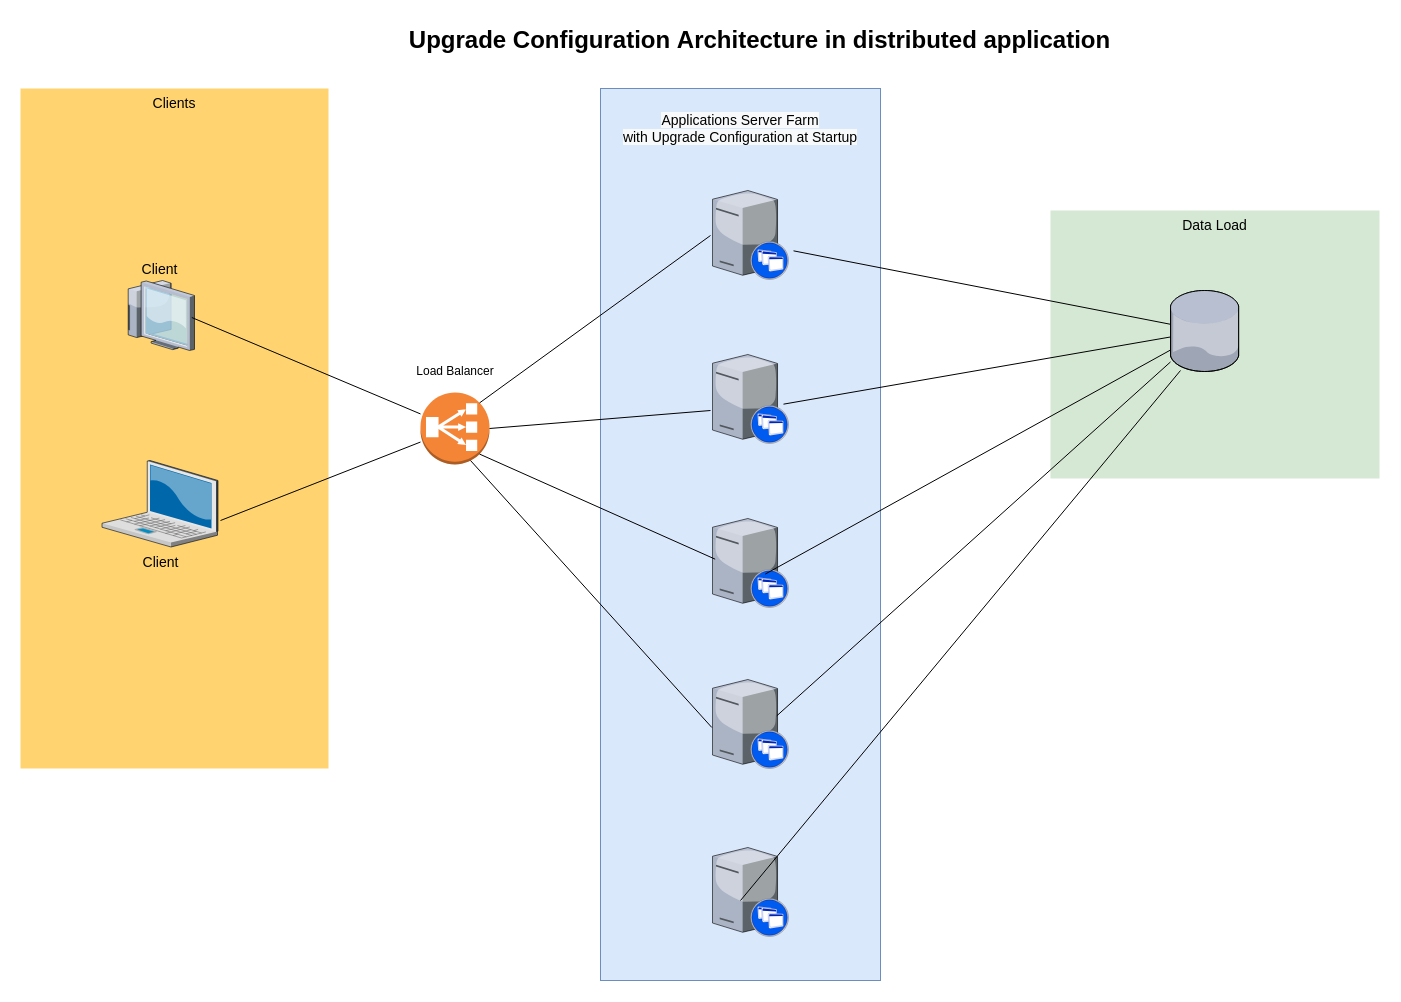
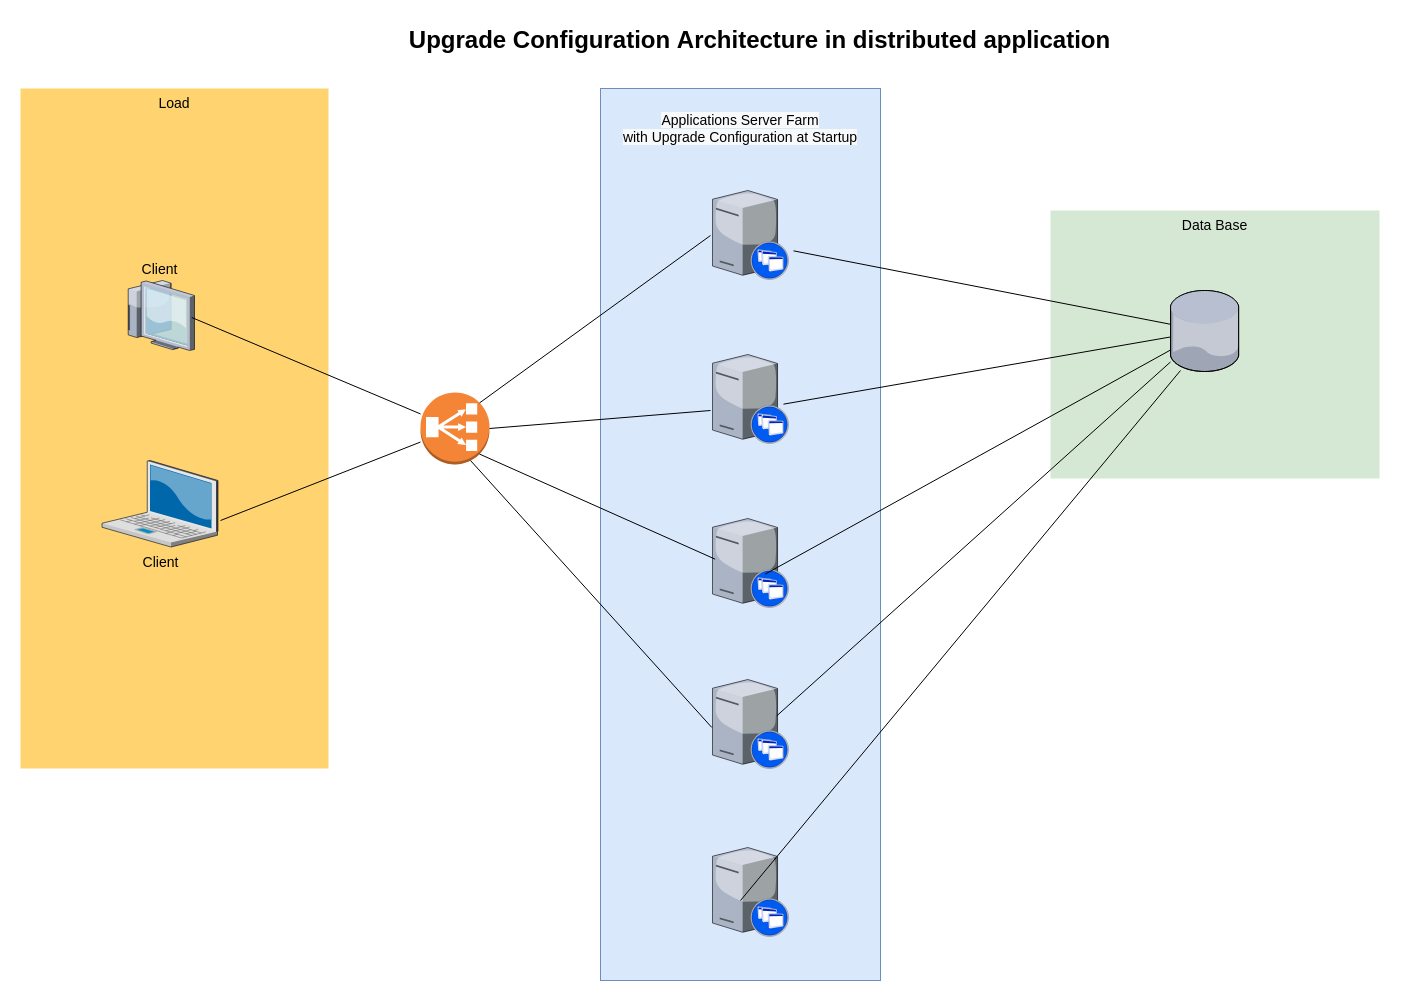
  <mxCell id="0" style=";html=1;" />
  <mxCell id="1" style=";html=1;" parent="0" />
- <mxCell id="2" value="Data Load" style="whiteSpace=wrap;html=1;fillColor=#d5e8d4;fontSize=14;strokeColor=none;verticalAlign=top;" parent="1" vertex="1"><mxGeometry x="1050" y="210" width="329" height="268" as="geometry" /></mxCell>
+ <mxCell id="2" value="Data Base" style="whiteSpace=wrap;html=1;fillColor=#d5e8d4;fontSize=14;strokeColor=none;verticalAlign=top;" parent="1" vertex="1"><mxGeometry x="1050" y="210" width="329" height="268" as="geometry" /></mxCell>
  <mxCell id="3" value="&#10;&lt;span style=&quot;color: rgb(0, 0, 0); font-family: Helvetica; font-size: 14px; font-style: normal; font-variant-ligatures: normal; font-variant-caps: normal; font-weight: 400; letter-spacing: normal; orphans: 2; text-align: center; text-indent: 0px; text-transform: none; widows: 2; word-spacing: 0px; -webkit-text-stroke-width: 0px; background-color: rgb(248, 249, 250); text-decoration-thickness: initial; text-decoration-style: initial; text-decoration-color: initial; float: none; display: inline !important;&quot;&gt;Applications Server Farm&lt;/span&gt;&lt;div style=&quot;color: rgb(0, 0, 0); font-family: Helvetica; font-size: 14px; font-style: normal; font-variant-ligatures: normal; font-variant-caps: normal; font-weight: 400; letter-spacing: normal; orphans: 2; text-align: center; text-indent: 0px; text-transform: none; widows: 2; word-spacing: 0px; -webkit-text-stroke-width: 0px; background-color: rgb(248, 249, 250); text-decoration-thickness: initial; text-decoration-style: initial; text-decoration-color: initial;&quot;&gt;with Upgrade Configuration at Startup&lt;/div&gt;&#10;&#10;" style="whiteSpace=wrap;html=1;fillColor=#dae8fc;fontSize=14;strokeColor=#6c8ebf;verticalAlign=top;" parent="1" vertex="1"><mxGeometry x="600" y="88" width="280" height="892" as="geometry" /></mxCell>
- <mxCell id="4" value="Clients" style="whiteSpace=wrap;html=1;fillColor=#FFD470;gradientColor=none;fontSize=14;strokeColor=none;verticalAlign=top;" parent="1" vertex="1"><mxGeometry x="20" y="88" width="308" height="680" as="geometry" /></mxCell>
+ <mxCell id="4" value="Load" style="whiteSpace=wrap;html=1;fillColor=#FFD470;gradientColor=none;fontSize=14;strokeColor=none;verticalAlign=top;" parent="1" vertex="1"><mxGeometry x="20" y="88" width="308" height="680" as="geometry" /></mxCell>
  <mxCell id="5" value="Client" style="verticalLabelPosition=bottom;aspect=fixed;html=1;verticalAlign=top;strokeColor=none;shape=mxgraph.citrix.laptop_2;fillColor=#66B2FF;gradientColor=#0066CC;fontSize=14;" parent="1" vertex="1"><mxGeometry x="101.5" y="460" width="116" height="86.5" as="geometry" /></mxCell>
  <mxCell id="6" value="" style="verticalLabelPosition=bottom;aspect=fixed;html=1;verticalAlign=top;strokeColor=none;shape=mxgraph.citrix.xenapp_server;fillColor=#66B2FF;gradientColor=#0066CC;fontSize=14;" parent="1" vertex="1"><mxGeometry x="712" y="847" width="76" height="89" as="geometry" /></mxCell>
  <mxCell id="7" value="" style="verticalLabelPosition=bottom;aspect=fixed;html=1;verticalAlign=top;strokeColor=none;shape=mxgraph.citrix.xenapp_server;fillColor=#66B2FF;gradientColor=#0066CC;fontSize=14;" parent="1" vertex="1"><mxGeometry x="712" y="679" width="76" height="89" as="geometry" /></mxCell>
  <mxCell id="8" value="" style="verticalLabelPosition=bottom;aspect=fixed;html=1;verticalAlign=top;strokeColor=none;shape=mxgraph.citrix.xenapp_server;fillColor=#66B2FF;gradientColor=#0066CC;fontSize=14;" parent="1" vertex="1"><mxGeometry x="712" y="518" width="76" height="89" as="geometry" /></mxCell>
  <mxCell id="9" value="" style="verticalLabelPosition=bottom;aspect=fixed;html=1;verticalAlign=top;strokeColor=none;shape=mxgraph.citrix.xenapp_server;fillColor=#66B2FF;gradientColor=#0066CC;fontSize=14;" parent="1" vertex="1"><mxGeometry x="712" y="354" width="76" height="89" as="geometry" /></mxCell>
  <mxCell id="10" value="" style="verticalLabelPosition=bottom;aspect=fixed;html=1;verticalAlign=top;strokeColor=none;shape=mxgraph.citrix.xenapp_server;fillColor=#66B2FF;gradientColor=#0066CC;fontSize=14;" parent="1" vertex="1"><mxGeometry x="712" y="190" width="76" height="89" as="geometry" /></mxCell>
  <mxCell id="11" value="Client" style="verticalLabelPosition=top;aspect=fixed;html=1;verticalAlign=bottom;strokeColor=none;shape=mxgraph.citrix.thin_client;fillColor=#66B2FF;gradientColor=#0066CC;fontSize=14;labelPosition=center;align=center;" parent="1" vertex="1"><mxGeometry x="124" y="280" width="70" height="70" as="geometry" /></mxCell>
  <mxCell id="12" value="Upgrade Configuration&amp;nbsp;Architecture in&amp;nbsp;distributed application" style="text;strokeColor=none;fillColor=none;html=1;fontSize=24;fontStyle=1;verticalAlign=middle;align=center;" parent="1" vertex="1"><mxGeometry x="328" y="20" width="861" height="40" as="geometry" /></mxCell>
  <mxCell id="13" value="" style="verticalLabelPosition=bottom;sketch=0;aspect=fixed;html=1;verticalAlign=top;strokeColor=none;align=center;outlineConnect=0;shape=mxgraph.citrix.database;" vertex="1" parent="1"><mxGeometry x="1170" y="290" width="68.85" height="81" as="geometry" /></mxCell>
  <mxCell id="14" value="" style="endArrow=none;html=1;rounded=0;exitX=1.066;exitY=0.678;exitDx=0;exitDy=0;exitPerimeter=0;" edge="1" parent="1" source="10" target="13"><mxGeometry width="50" height="50" relative="1" as="geometry"><mxPoint x="940" y="350" as="sourcePoint" /><mxPoint x="990" y="300" as="targetPoint" /></mxGeometry></mxCell>
  <mxCell id="15" value="" style="endArrow=none;html=1;rounded=0;exitX=0.934;exitY=0.558;exitDx=0;exitDy=0;exitPerimeter=0;" edge="1" parent="1" source="9" target="13"><mxGeometry width="50" height="50" relative="1" as="geometry"><mxPoint x="970" y="430" as="sourcePoint" /><mxPoint x="1180" y="340" as="targetPoint" /></mxGeometry></mxCell>
  <mxCell id="16" value="" style="endArrow=none;html=1;rounded=0;exitX=0.693;exitY=0.625;exitDx=0;exitDy=0;exitPerimeter=0;" edge="1" parent="1" source="8" target="13"><mxGeometry width="50" height="50" relative="1" as="geometry"><mxPoint x="740" y="560" as="sourcePoint" /><mxPoint x="1030" y="430" as="targetPoint" /></mxGeometry></mxCell>
  <mxCell id="17" value="" style="endArrow=none;html=1;rounded=0;exitX=0.846;exitY=0.408;exitDx=0;exitDy=0;exitPerimeter=0;" edge="1" parent="1" source="7" target="13"><mxGeometry width="50" height="50" relative="1" as="geometry"><mxPoint x="780" y="740" as="sourcePoint" /><mxPoint x="1010" y="620" as="targetPoint" /></mxGeometry></mxCell>
  <mxCell id="18" value="" style="endArrow=none;html=1;rounded=0;" edge="1" parent="1"><mxGeometry width="50" height="50" relative="1" as="geometry"><mxPoint x="740" y="900" as="sourcePoint" /><mxPoint x="1180" y="370" as="targetPoint" /></mxGeometry></mxCell>
  <mxCell id="19" value="" style="outlineConnect=0;dashed=0;verticalLabelPosition=bottom;verticalAlign=top;align=center;html=1;shape=mxgraph.aws3.classic_load_balancer;fillColor=#F58536;gradientColor=none;" vertex="1" parent="1"><mxGeometry x="420" y="392" width="69" height="72" as="geometry" /></mxCell>
  <mxCell id="20" value="" style="endArrow=none;html=1;rounded=0;exitX=0.962;exitY=0.529;exitDx=0;exitDy=0;exitPerimeter=0;" edge="1" parent="1" source="11" target="19"><mxGeometry width="50" height="50" relative="1" as="geometry"><mxPoint x="360" y="320" as="sourcePoint" /><mxPoint x="410" y="270" as="targetPoint" /></mxGeometry></mxCell>
  <mxCell id="21" value="" style="endArrow=none;html=1;rounded=0;" edge="1" parent="1" target="19"><mxGeometry width="50" height="50" relative="1" as="geometry"><mxPoint x="220" y="520" as="sourcePoint" /><mxPoint x="430" y="520" as="targetPoint" /></mxGeometry></mxCell>
  <mxCell id="22" value="" style="endArrow=none;html=1;rounded=0;exitX=0.855;exitY=0.145;exitDx=0;exitDy=0;exitPerimeter=0;" edge="1" parent="1" source="19"><mxGeometry width="50" height="50" relative="1" as="geometry"><mxPoint x="430" y="370" as="sourcePoint" /><mxPoint x="710" y="235" as="targetPoint" /></mxGeometry></mxCell>
  <mxCell id="23" value="" style="endArrow=none;html=1;rounded=0;exitX=1;exitY=0.5;exitDx=0;exitDy=0;exitPerimeter=0;" edge="1" parent="1" source="19"><mxGeometry width="50" height="50" relative="1" as="geometry"><mxPoint x="740" y="400" as="sourcePoint" /><mxPoint x="710" y="410" as="targetPoint" /></mxGeometry></mxCell>
  <mxCell id="24" value="" style="endArrow=none;html=1;rounded=0;exitX=0.855;exitY=0.855;exitDx=0;exitDy=0;exitPerimeter=0;entryX=0.035;entryY=0.457;entryDx=0;entryDy=0;entryPerimeter=0;" edge="1" parent="1" source="19" target="8"><mxGeometry width="50" height="50" relative="1" as="geometry"><mxPoint x="740" y="400" as="sourcePoint" /><mxPoint x="790" y="350" as="targetPoint" /></mxGeometry></mxCell>
  <mxCell id="25" value="" style="endArrow=none;html=1;rounded=0;entryX=-0.009;entryY=0.539;entryDx=0;entryDy=0;entryPerimeter=0;" edge="1" parent="1" target="7"><mxGeometry width="50" height="50" relative="1" as="geometry"><mxPoint x="470" y="460" as="sourcePoint" /><mxPoint x="460" y="570" as="targetPoint" /></mxGeometry></mxCell>
- <mxCell id="26" value="Load Balancer&lt;br&gt;" style="text;html=1;strokeColor=none;fillColor=none;align=center;verticalAlign=middle;whiteSpace=wrap;rounded=0;" vertex="1" parent="1"><mxGeometry x="409.5" y="350" width="90" height="42" as="geometry" /></mxCell>
